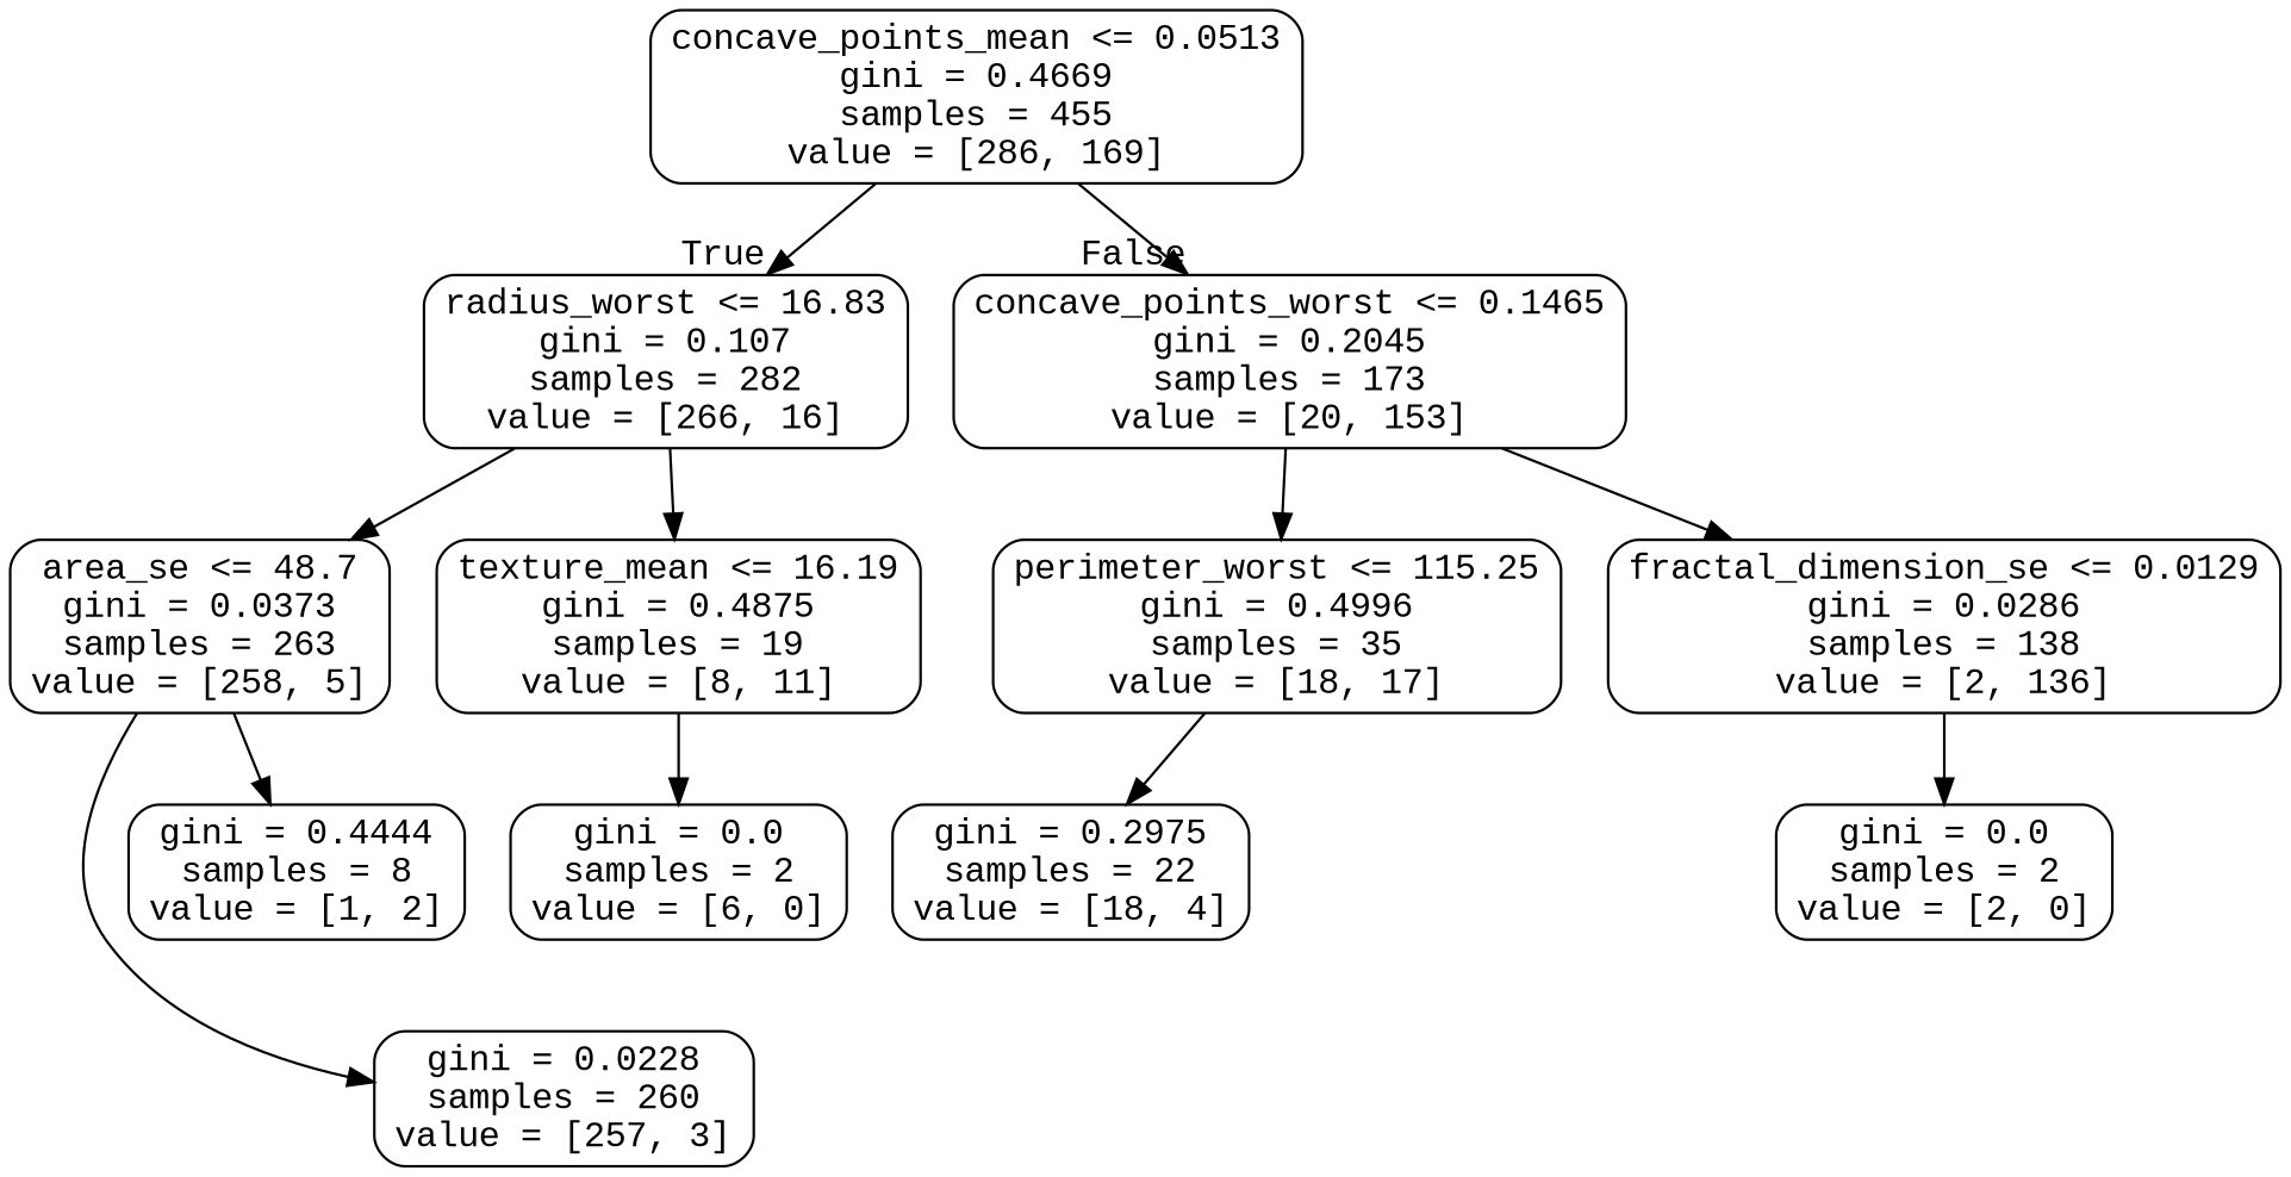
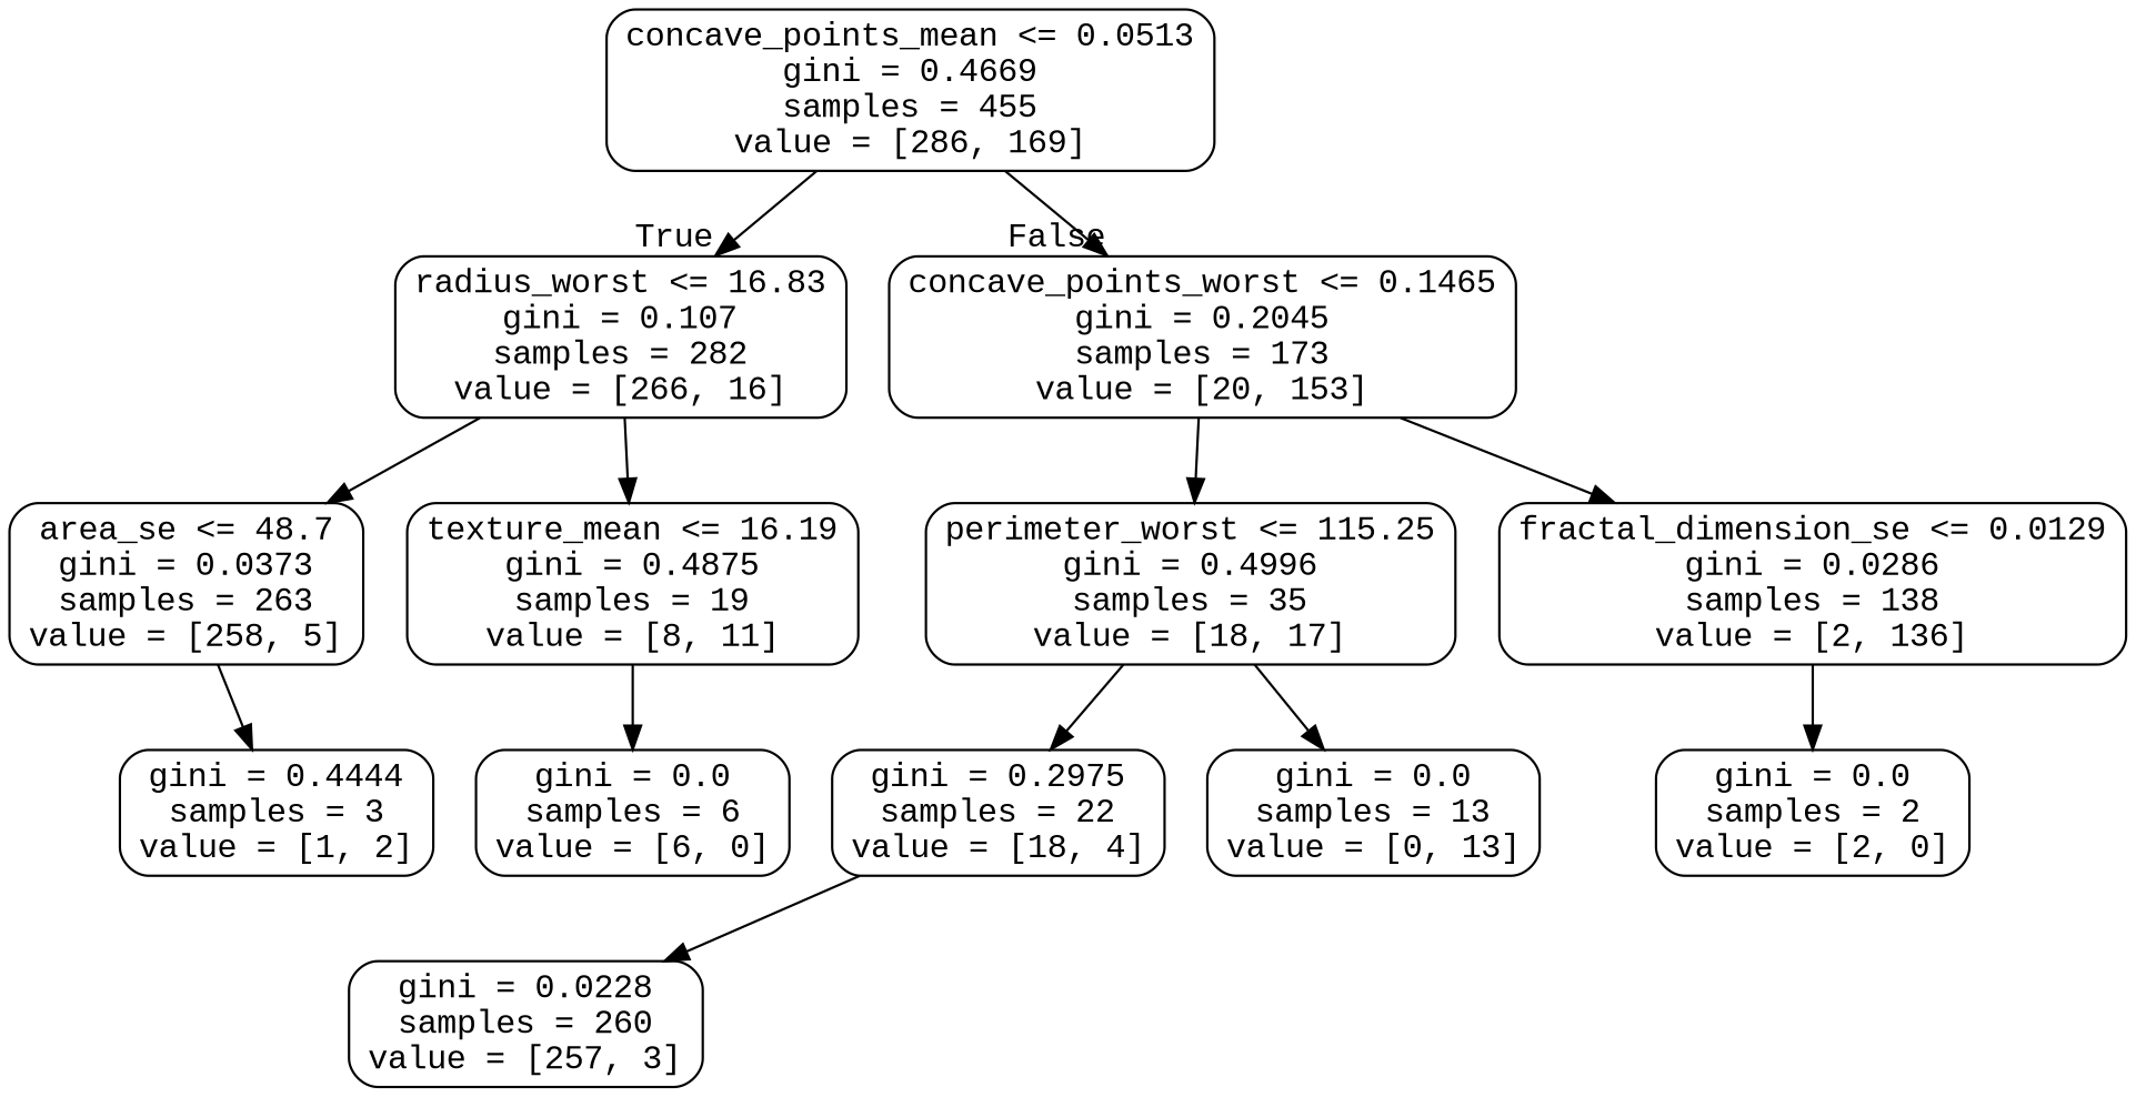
  digraph {
    fontname="Liberation Mono"
    node [color=black fontname="Liberation Mono" shape=box style=rounded]
    edge [fontname="Liberation Mono"]
    n1 [label="concave_points_mean <= 0.0513\ngini = 0.4669\nsamples = 455\nvalue = [286, 169]"]
    n2 [label="radius_worst <= 16.83\ngini = 0.107\nsamples = 282\nvalue = [266, 16]"]
    n3 [label="concave_points_worst <= 0.1465\ngini = 0.2045\nsamples = 173\nvalue = [20, 153]"]
    n4 [label="area_se <= 48.7\ngini = 0.0373\nsamples = 263\nvalue = [258, 5]"]
    n5 [label="texture_mean <= 16.19\ngini = 0.4875\nsamples = 19\nvalue = [8, 11]"]
    n6 [label="perimeter_worst <= 115.25\ngini = 0.4996\nsamples = 35\nvalue = [18, 17]"]
    n7 [label="fractal_dimension_se <= 0.0129\ngini = 0.0286\nsamples = 138\nvalue = [2, 136]"]
    n8 [label="gini = 0.0228\nsamples = 260\nvalue = [257, 3]"]
-   n9 [label="gini = 0.4444\nsamples = 8\nvalue = [1, 2]"]
-   n10 [label="gini = 0.0\nsamples = 2\nvalue = [6, 0]"]
+   n9 [label="gini = 0.4444\nsamples = 3\nvalue = [1, 2]"]
+   n10 [label="gini = 0.0\nsamples = 6\nvalue = [6, 0]"]
    n11 [label="gini = 0.2975\nsamples = 22\nvalue = [18, 4]"]
+   n12 [label="gini = 0.0\nsamples = 13\nvalue = [0, 13]"]
    n13 [label="gini = 0.0\nsamples = 2\nvalue = [2, 0]"]
    n1 -> n2 [headlabel=True labelangle=45 labeldistance=2.5]
    n1 -> n3 [headlabel=False labelangle=-45 labeldistance=2.5]
    n2 -> n4
    n2 -> n5
    n3 -> n6
    n3 -> n7
-   n4 -> n8
+   n11 -> n8
    n4 -> n9
    n5 -> n10
    n6 -> n11
+   n6 -> n12
    n7 -> n13
  }
